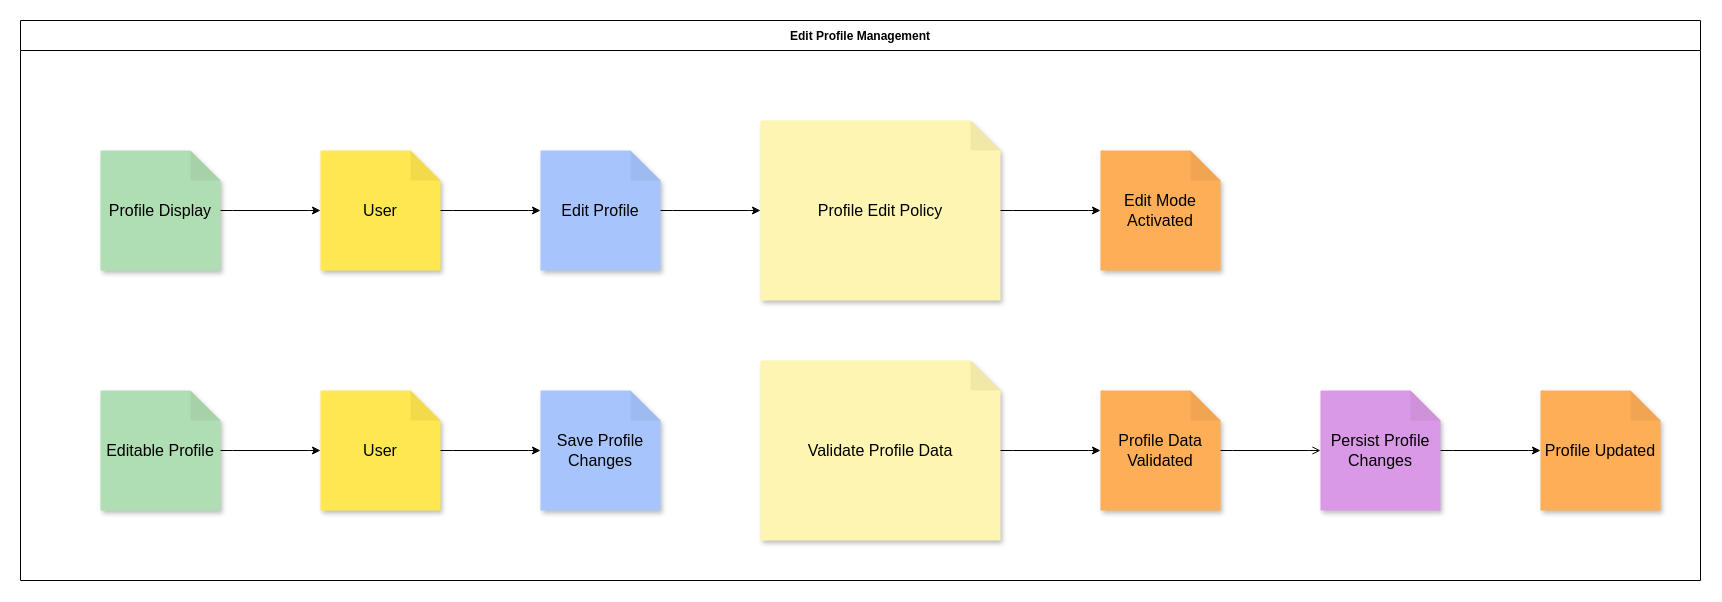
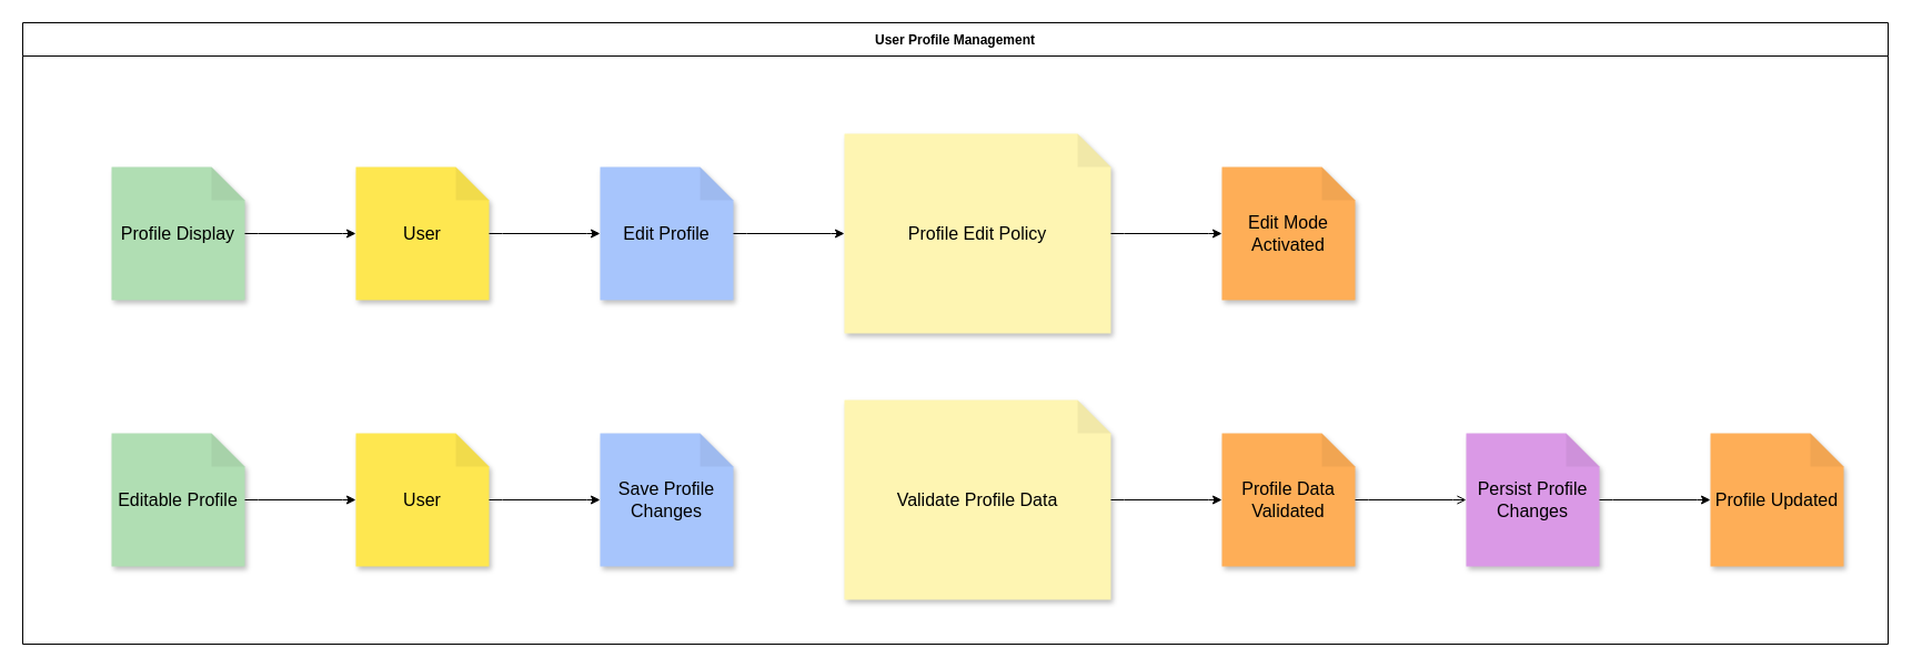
  <mxCell id="0" />
  <mxCell id="1" parent="0" />
- <mxCell id="2" value="Edit Profile Management" style="swimlane;startSize=30;horizontal=1;" parent="1" vertex="1"><mxGeometry y="20" width="1680" height="560" as="geometry" x="20" /></mxCell>
+ <mxCell id="2" value="User Profile Management" style="swimlane;startSize=30;horizontal=1;" parent="1" vertex="1"><mxGeometry y="20" width="1680" height="560" as="geometry" x="20" /></mxCell>
  <mxCell id="3" value="Profile Display" style="shape=note;whiteSpace=wrap;html=1;backgroundOutline=1;darkOpacity=0.05;fillColor=#b0deb3;strokeColor=none;fontSize=16;fontStyle=0;rotation=0;shadow=1;" parent="2" vertex="1"><mxGeometry x="80" y="130" width="120" height="120" as="geometry" /></mxCell>
  <mxCell id="4" value="User" style="shape=note;whiteSpace=wrap;html=1;backgroundOutline=1;darkOpacity=0.05;fillColor=#fee750;strokeColor=none;fontSize=16;fontStyle=0;rotation=0;shadow=1;" parent="2" vertex="1"><mxGeometry x="300" y="130" width="120" height="120" as="geometry" /></mxCell>
  <mxCell id="5" value="Edit Profile" style="shape=note;whiteSpace=wrap;html=1;backgroundOutline=1;darkOpacity=0.05;fillColor=#a7c5fc;strokeColor=none;fontSize=16;fontStyle=0;rotation=0;shadow=1;" parent="2" vertex="1"><mxGeometry x="520" y="130" width="120" height="120" as="geometry" /></mxCell>
  <mxCell id="6" value="Profile Edit Policy" style="shape=note;whiteSpace=wrap;html=1;backgroundOutline=1;darkOpacity=0.05;fillColor=#fef5b2;strokeColor=none;fontSize=16;fontStyle=0;rotation=0;shadow=1;" parent="2" vertex="1"><mxGeometry x="740" y="100" width="240" height="180" as="geometry" /></mxCell>
  <mxCell id="7" value="Edit Mode Activated" style="shape=note;whiteSpace=wrap;html=1;backgroundOutline=1;darkOpacity=0.05;fillColor=#feae57;strokeColor=none;fontSize=16;fontStyle=0;rotation=0;shadow=1;" parent="2" vertex="1"><mxGeometry x="1080" y="130" width="120" height="120" as="geometry" /></mxCell>
  <mxCell id="8" value="Editable Profile" style="shape=note;whiteSpace=wrap;html=1;backgroundOutline=1;darkOpacity=0.05;fillColor=#b0deb3;strokeColor=none;fontSize=16;fontStyle=0;rotation=0;shadow=1;" parent="2" vertex="1"><mxGeometry x="80" y="370" width="120" height="120" as="geometry" /></mxCell>
  <mxCell id="9" value="User" style="shape=note;whiteSpace=wrap;html=1;backgroundOutline=1;darkOpacity=0.05;fillColor=#fee750;strokeColor=none;fontSize=16;fontStyle=0;rotation=0;shadow=1;" parent="2" vertex="1"><mxGeometry x="300" y="370" width="120" height="120" as="geometry" /></mxCell>
  <mxCell id="10" value="Save Profile Changes" style="shape=note;whiteSpace=wrap;html=1;backgroundOutline=1;darkOpacity=0.05;fillColor=#a7c5fc;strokeColor=none;fontSize=16;fontStyle=0;rotation=0;shadow=1;" parent="2" vertex="1"><mxGeometry x="520" y="370" width="120" height="120" as="geometry" /></mxCell>
  <mxCell id="11" value="Validate Profile Data" style="shape=note;whiteSpace=wrap;html=1;backgroundOutline=1;darkOpacity=0.05;fillColor=#fef5b2;strokeColor=none;fontSize=16;fontStyle=0;rotation=0;shadow=1;" parent="2" vertex="1"><mxGeometry x="740" y="340" width="240" height="180" as="geometry" /></mxCell>
  <mxCell id="12" value="Profile Data Validated" style="shape=note;whiteSpace=wrap;html=1;backgroundOutline=1;darkOpacity=0.05;fillColor=#feae57;strokeColor=none;fontSize=16;fontStyle=0;rotation=0;shadow=1;" parent="2" vertex="1"><mxGeometry x="1080" y="370" width="120" height="120" as="geometry" /></mxCell>
  <mxCell id="13" value="Persist Profile Changes" style="shape=note;whiteSpace=wrap;html=1;backgroundOutline=1;darkOpacity=0.05;fillColor=#da99e6;strokeColor=none;fontSize=16;fontStyle=0;rotation=0;shadow=1;" parent="2" vertex="1"><mxGeometry x="1300" y="370" width="120" height="120" as="geometry" /></mxCell>
  <mxCell id="14" value="Profile Updated" style="shape=note;whiteSpace=wrap;html=1;backgroundOutline=1;darkOpacity=0.05;fillColor=#feae57;strokeColor=none;fontSize=16;fontStyle=0;rotation=0;shadow=1;" parent="2" vertex="1"><mxGeometry x="1520" y="370" width="120" height="120" as="geometry" /></mxCell>
  <mxCell id="15" style="edgeStyle=orthogonalEdgeStyle;rounded=0;orthogonalLoop=1;jettySize=auto;html=1;noEdgeStyle=1;orthogonal=1;" parent="2" source="3" target="4" edge="1"><mxGeometry relative="1" as="geometry"><Array as="points"><mxPoint x="212" y="190" /><mxPoint x="288" y="190" /></Array></mxGeometry></mxCell>
  <mxCell id="16" style="edgeStyle=orthogonalEdgeStyle;rounded=0;orthogonalLoop=1;jettySize=auto;html=1;noEdgeStyle=1;orthogonal=1;" parent="2" source="4" target="5" edge="1"><mxGeometry relative="1" as="geometry"><Array as="points"><mxPoint x="432" y="190" /><mxPoint x="508" y="190" /></Array></mxGeometry></mxCell>
  <mxCell id="17" style="edgeStyle=orthogonalEdgeStyle;rounded=0;orthogonalLoop=1;jettySize=auto;html=1;noEdgeStyle=1;orthogonal=1;" parent="2" source="5" target="6" edge="1"><mxGeometry relative="1" as="geometry"><Array as="points"><mxPoint x="652" y="190" /><mxPoint x="728" y="190" /></Array></mxGeometry></mxCell>
  <mxCell id="18" style="edgeStyle=orthogonalEdgeStyle;rounded=0;orthogonalLoop=1;jettySize=auto;html=1;noEdgeStyle=1;orthogonal=1;" parent="2" source="6" target="7" edge="1"><mxGeometry relative="1" as="geometry"><Array as="points"><mxPoint x="992" y="190" /><mxPoint x="1068" y="190" /></Array></mxGeometry></mxCell>
  <mxCell id="19" style="edgeStyle=orthogonalEdgeStyle;rounded=0;orthogonalLoop=1;jettySize=auto;html=1;noEdgeStyle=1;orthogonal=1;" parent="2" source="8" target="9" edge="1"><mxGeometry relative="1" as="geometry"><Array as="points"><mxPoint x="212" y="430" /><mxPoint x="288" y="430" /></Array></mxGeometry></mxCell>
  <mxCell id="20" style="edgeStyle=orthogonalEdgeStyle;rounded=0;orthogonalLoop=1;jettySize=auto;html=1;noEdgeStyle=1;orthogonal=1;" parent="2" source="9" target="10" edge="1"><mxGeometry relative="1" as="geometry"><Array as="points"><mxPoint x="432" y="430" /><mxPoint x="508" y="430" /></Array></mxGeometry></mxCell>
  <mxCell id="21" style="edgeStyle=orthogonalEdgeStyle;rounded=0;orthogonalLoop=1;jettySize=auto;html=1;noEdgeStyle=1;orthogonal=1;" parent="2" source="11" target="12" edge="1"><mxGeometry relative="1" as="geometry"><Array as="points"><mxPoint x="992" y="430" /><mxPoint x="1068" y="430" /></Array></mxGeometry></mxCell>
  <mxCell id="22" style="edgeStyle=orthogonalEdgeStyle;rounded=0;orthogonalLoop=1;jettySize=auto;html=1;noEdgeStyle=1;orthogonal=1;endArrow=open;" parent="2" source="12" target="13" edge="1"><mxGeometry relative="1" as="geometry"><Array as="points"><mxPoint x="1212" y="430" /><mxPoint x="1288" y="430" /></Array></mxGeometry></mxCell>
  <mxCell id="23" style="edgeStyle=orthogonalEdgeStyle;rounded=0;orthogonalLoop=1;jettySize=auto;html=1;noEdgeStyle=1;orthogonal=1;" parent="2" source="13" target="14" edge="1"><mxGeometry relative="1" as="geometry"><Array as="points"><mxPoint x="1432" y="430" /><mxPoint x="1508" y="430" /></Array></mxGeometry></mxCell>
